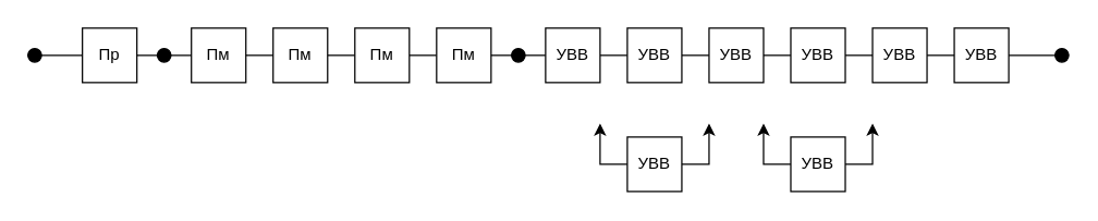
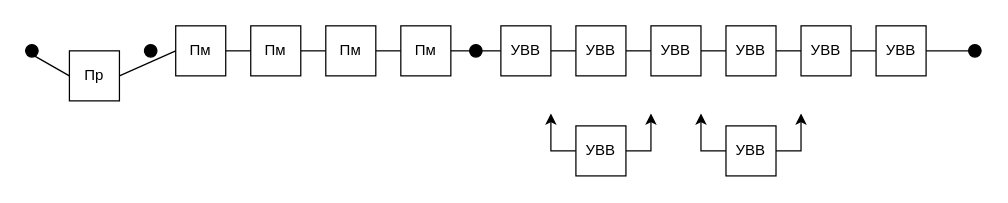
  <mxCell id="0" />
  <mxCell id="1" parent="0" />
- <mxCell id="2" value="Пр" style="whiteSpace=wrap;html=1;aspect=fixed;" vertex="1" parent="1"><mxGeometry x="60" y="20" width="40" height="40" as="geometry" /></mxCell>
+ <mxCell id="2" value="Пр" style="whiteSpace=wrap;html=1;aspect=fixed;" vertex="1" parent="1"><mxGeometry x="55" y="40" width="40" height="40" as="geometry" /></mxCell>
  <mxCell id="3" value="Пм" style="whiteSpace=wrap;html=1;aspect=fixed;" vertex="1" parent="1"><mxGeometry x="140" y="20" width="40" height="40" as="geometry" /></mxCell>
  <mxCell id="4" style="edgeStyle=orthogonalEdgeStyle;rounded=0;orthogonalLoop=1;jettySize=auto;html=1;exitX=1;exitY=0.5;exitDx=0;exitDy=0;entryX=0;entryY=0.5;entryDx=0;entryDy=0;endArrow=none;endFill=0;" edge="1" parent="1" source="5" target="7"><mxGeometry relative="1" as="geometry" /></mxCell>
  <mxCell id="5" value="Пм" style="whiteSpace=wrap;html=1;aspect=fixed;" vertex="1" parent="1"><mxGeometry x="200" y="20" width="40" height="40" as="geometry" /></mxCell>
  <mxCell id="6" style="edgeStyle=orthogonalEdgeStyle;rounded=0;orthogonalLoop=1;jettySize=auto;html=1;exitX=1;exitY=0.5;exitDx=0;exitDy=0;entryX=0;entryY=0.5;entryDx=0;entryDy=0;endArrow=none;endFill=0;" edge="1" parent="1" source="7" target="9"><mxGeometry relative="1" as="geometry" /></mxCell>
  <mxCell id="7" value="Пм" style="whiteSpace=wrap;html=1;aspect=fixed;" vertex="1" parent="1"><mxGeometry x="260" y="20" width="40" height="40" as="geometry" /></mxCell>
  <mxCell id="8" style="edgeStyle=orthogonalEdgeStyle;rounded=0;orthogonalLoop=1;jettySize=auto;html=1;exitX=1;exitY=0.5;exitDx=0;exitDy=0;entryX=0;entryY=0.5;entryDx=0;entryDy=0;endArrow=none;endFill=0;" edge="1" parent="1" source="34" target="11"><mxGeometry relative="1" as="geometry" /></mxCell>
  <mxCell id="9" value="Пм" style="whiteSpace=wrap;html=1;aspect=fixed;" vertex="1" parent="1"><mxGeometry x="320" y="20" width="40" height="40" as="geometry" /></mxCell>
  <mxCell id="10" style="edgeStyle=orthogonalEdgeStyle;rounded=0;orthogonalLoop=1;jettySize=auto;html=1;exitX=1;exitY=0.5;exitDx=0;exitDy=0;entryX=0;entryY=0.5;entryDx=0;entryDy=0;endArrow=none;endFill=0;" edge="1" parent="1" source="11" target="13"><mxGeometry relative="1" as="geometry" /></mxCell>
  <mxCell id="11" value="УВВ" style="whiteSpace=wrap;html=1;aspect=fixed;" vertex="1" parent="1"><mxGeometry x="400" y="20" width="40" height="40" as="geometry" /></mxCell>
  <mxCell id="12" style="edgeStyle=orthogonalEdgeStyle;rounded=0;orthogonalLoop=1;jettySize=auto;html=1;exitX=1;exitY=0.5;exitDx=0;exitDy=0;entryX=0;entryY=0.5;entryDx=0;entryDy=0;endArrow=none;endFill=0;" edge="1" parent="1" source="13" target="15"><mxGeometry relative="1" as="geometry" /></mxCell>
  <mxCell id="13" value="УВВ" style="whiteSpace=wrap;html=1;aspect=fixed;" vertex="1" parent="1"><mxGeometry x="460" y="20" width="40" height="40" as="geometry" /></mxCell>
  <mxCell id="14" style="edgeStyle=orthogonalEdgeStyle;rounded=0;orthogonalLoop=1;jettySize=auto;html=1;exitX=1;exitY=0.5;exitDx=0;exitDy=0;entryX=0;entryY=0.5;entryDx=0;entryDy=0;endArrow=none;endFill=0;" edge="1" parent="1" source="15" target="17"><mxGeometry relative="1" as="geometry" /></mxCell>
  <mxCell id="15" value="УВВ" style="whiteSpace=wrap;html=1;aspect=fixed;" vertex="1" parent="1"><mxGeometry x="520" y="20" width="40" height="40" as="geometry" /></mxCell>
  <mxCell id="16" style="edgeStyle=orthogonalEdgeStyle;rounded=0;orthogonalLoop=1;jettySize=auto;html=1;exitX=1;exitY=0.5;exitDx=0;exitDy=0;entryX=0;entryY=0.5;entryDx=0;entryDy=0;endArrow=none;endFill=0;" edge="1" parent="1" source="17" target="19"><mxGeometry relative="1" as="geometry" /></mxCell>
  <mxCell id="17" value="УВВ" style="whiteSpace=wrap;html=1;aspect=fixed;" vertex="1" parent="1"><mxGeometry x="580" y="20" width="40" height="40" as="geometry" /></mxCell>
  <mxCell id="18" style="edgeStyle=orthogonalEdgeStyle;rounded=0;orthogonalLoop=1;jettySize=auto;html=1;exitX=1;exitY=0.5;exitDx=0;exitDy=0;entryX=0;entryY=0.5;entryDx=0;entryDy=0;endArrow=none;endFill=0;" edge="1" parent="1" source="19" target="20"><mxGeometry relative="1" as="geometry" /></mxCell>
  <mxCell id="19" value="УВВ" style="whiteSpace=wrap;html=1;aspect=fixed;" vertex="1" parent="1"><mxGeometry x="640" y="20" width="40" height="40" as="geometry" /></mxCell>
  <mxCell id="20" value="УВВ" style="whiteSpace=wrap;html=1;aspect=fixed;" vertex="1" parent="1"><mxGeometry x="700" y="20" width="40" height="40" as="geometry" /></mxCell>
  <mxCell id="21" style="edgeStyle=orthogonalEdgeStyle;rounded=0;orthogonalLoop=1;jettySize=auto;html=1;exitX=1;exitY=0.5;exitDx=0;exitDy=0;" edge="1" parent="1" source="23"><mxGeometry relative="1" as="geometry"><mxPoint x="520" y="90" as="targetPoint" /></mxGeometry></mxCell>
  <mxCell id="22" style="edgeStyle=orthogonalEdgeStyle;rounded=0;orthogonalLoop=1;jettySize=auto;html=1;exitX=0;exitY=0.5;exitDx=0;exitDy=0;" edge="1" parent="1" source="23"><mxGeometry relative="1" as="geometry"><mxPoint x="440" y="90" as="targetPoint" /></mxGeometry></mxCell>
  <mxCell id="23" value="УВВ" style="whiteSpace=wrap;html=1;aspect=fixed;" vertex="1" parent="1"><mxGeometry x="460" y="100" width="40" height="40" as="geometry" /></mxCell>
  <mxCell id="24" style="edgeStyle=orthogonalEdgeStyle;rounded=0;orthogonalLoop=1;jettySize=auto;html=1;exitX=0;exitY=0.5;exitDx=0;exitDy=0;" edge="1" parent="1" source="26"><mxGeometry relative="1" as="geometry"><mxPoint x="560" y="90" as="targetPoint" /></mxGeometry></mxCell>
  <mxCell id="25" style="edgeStyle=orthogonalEdgeStyle;rounded=0;orthogonalLoop=1;jettySize=auto;html=1;exitX=1;exitY=0.5;exitDx=0;exitDy=0;" edge="1" parent="1" source="26"><mxGeometry relative="1" as="geometry"><mxPoint x="640" y="90" as="targetPoint" /></mxGeometry></mxCell>
  <mxCell id="26" value="УВВ" style="whiteSpace=wrap;html=1;aspect=fixed;" vertex="1" parent="1"><mxGeometry x="580" y="100" width="40" height="40" as="geometry" /></mxCell>
  <mxCell id="27" value="" style="endArrow=none;html=1;rounded=0;exitX=0;exitY=0.5;exitDx=0;exitDy=0;" edge="1" parent="1" source="2"><mxGeometry width="50" height="50" relative="1" as="geometry"><mxPoint x="270" y="10" as="sourcePoint" /><mxPoint x="20" y="40" as="targetPoint" /></mxGeometry></mxCell>
  <mxCell id="28" value="" style="endArrow=none;html=1;rounded=0;exitX=0;exitY=0.5;exitDx=0;exitDy=0;entryX=1;entryY=0.5;entryDx=0;entryDy=0;" edge="1" parent="1" source="3" target="2"><mxGeometry width="50" height="50" relative="1" as="geometry"><mxPoint x="140" y="39.76" as="sourcePoint" /><mxPoint x="120" y="0" as="targetPoint" /></mxGeometry></mxCell>
  <mxCell id="29" value="" style="endArrow=none;html=1;rounded=0;exitX=0;exitY=0.5;exitDx=0;exitDy=0;entryX=1;entryY=0.5;entryDx=0;entryDy=0;" edge="1" parent="1" source="5" target="3"><mxGeometry width="50" height="50" relative="1" as="geometry"><mxPoint x="200" y="90" as="sourcePoint" /><mxPoint x="160" y="90" as="targetPoint" /></mxGeometry></mxCell>
  <mxCell id="30" value="" style="endArrow=none;html=1;rounded=0;exitX=0;exitY=0.5;exitDx=0;exitDy=0;entryX=1;entryY=0.5;entryDx=0;entryDy=0;" edge="1" parent="1" source="36" target="20"><mxGeometry width="50" height="50" relative="1" as="geometry"><mxPoint x="780" y="39.76" as="sourcePoint" /><mxPoint x="740" y="39.76" as="targetPoint" /></mxGeometry></mxCell>
  <mxCell id="31" value="" style="ellipse;whiteSpace=wrap;html=1;aspect=fixed;fillColor=#000000;" vertex="1" parent="1"><mxGeometry x="20" y="35" width="10" height="10" as="geometry" /></mxCell>
  <mxCell id="32" value="" style="ellipse;whiteSpace=wrap;html=1;aspect=fixed;fillColor=#000000;" vertex="1" parent="1"><mxGeometry x="115" y="35" width="10" height="10" as="geometry" /></mxCell>
  <mxCell id="33" value="" style="edgeStyle=orthogonalEdgeStyle;rounded=0;orthogonalLoop=1;jettySize=auto;html=1;exitX=1;exitY=0.5;exitDx=0;exitDy=0;entryX=0;entryY=0.5;entryDx=0;entryDy=0;endArrow=none;endFill=0;" edge="1" parent="1" source="9" target="34"><mxGeometry relative="1" as="geometry"><mxPoint x="360" y="40" as="sourcePoint" /><mxPoint x="400" y="40" as="targetPoint" /></mxGeometry></mxCell>
  <mxCell id="34" value="" style="ellipse;whiteSpace=wrap;html=1;aspect=fixed;fillColor=#000000;" vertex="1" parent="1"><mxGeometry x="375" y="35" width="10" height="10" as="geometry" /></mxCell>
  <mxCell id="35" value="" style="endArrow=none;html=1;rounded=0;exitX=0;exitY=0.5;exitDx=0;exitDy=0;entryX=1;entryY=0.5;entryDx=0;entryDy=0;" edge="1" parent="1" target="36"><mxGeometry width="50" height="50" relative="1" as="geometry"><mxPoint x="780" y="39.76" as="sourcePoint" /><mxPoint x="740" y="40" as="targetPoint" /></mxGeometry></mxCell>
  <mxCell id="36" value="" style="ellipse;whiteSpace=wrap;html=1;aspect=fixed;fillColor=#000000;" vertex="1" parent="1"><mxGeometry x="774" y="35" width="10" height="10" as="geometry" /></mxCell>
